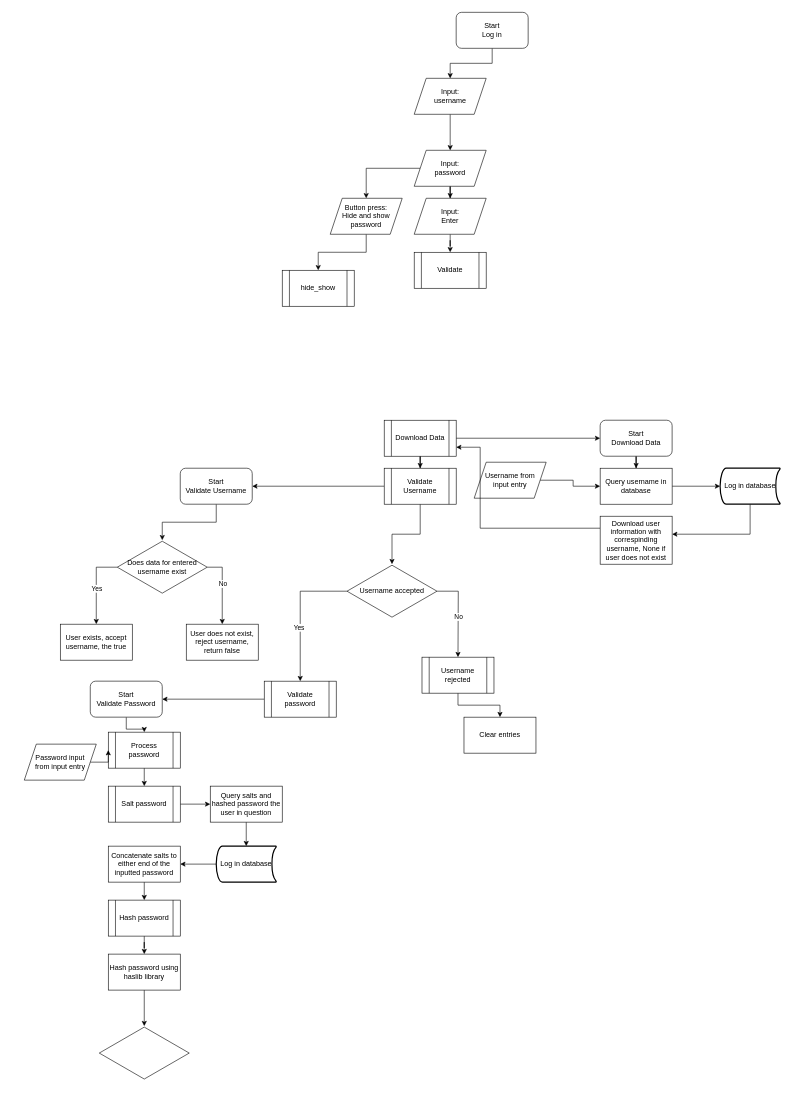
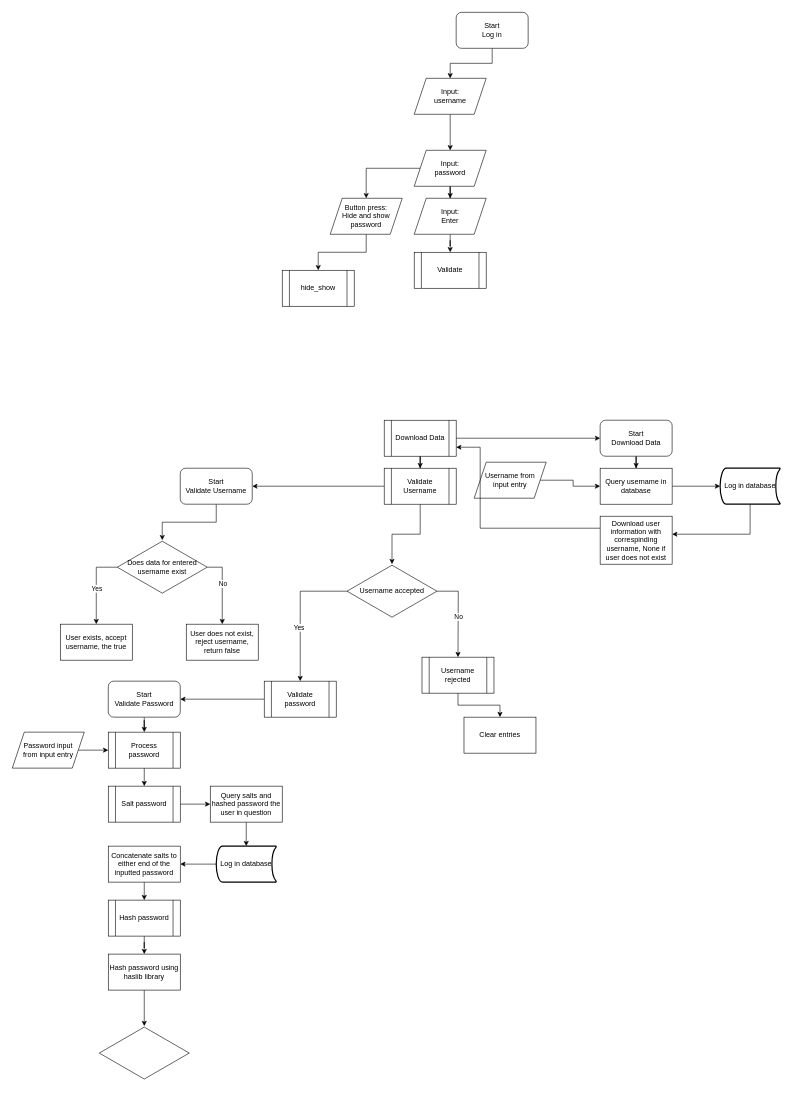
  <mxCell id="0" />
  <mxCell id="1" parent="0" />
  <mxCell id="2" style="edgeStyle=orthogonalEdgeStyle;rounded=0;orthogonalLoop=1;jettySize=auto;html=1;" edge="1" parent="1" source="3" target="5"><mxGeometry relative="1" as="geometry"><mxPoint x="820" y="180" as="targetPoint" /></mxGeometry></mxCell>
  <mxCell id="3" value="Start&lt;br&gt;Log in" style="rounded=1;whiteSpace=wrap;html=1;" vertex="1" parent="1"><mxGeometry x="760" y="20" width="120" height="60" as="geometry" /></mxCell>
  <mxCell id="4" style="edgeStyle=orthogonalEdgeStyle;rounded=0;orthogonalLoop=1;jettySize=auto;html=1;" edge="1" parent="1" source="5" target="8"><mxGeometry relative="1" as="geometry"><mxPoint x="750" y="250" as="targetPoint" /></mxGeometry></mxCell>
  <mxCell id="5" value="Input:&lt;br&gt;username" style="shape=parallelogram;perimeter=parallelogramPerimeter;whiteSpace=wrap;html=1;fixedSize=1;" vertex="1" parent="1"><mxGeometry x="690" y="130" width="120" height="60" as="geometry" /></mxCell>
  <mxCell id="6" style="edgeStyle=orthogonalEdgeStyle;rounded=0;orthogonalLoop=1;jettySize=auto;html=1;" edge="1" parent="1" source="8" target="10"><mxGeometry relative="1" as="geometry"><mxPoint x="610" y="360" as="targetPoint" /></mxGeometry></mxCell>
  <mxCell id="7" style="edgeStyle=orthogonalEdgeStyle;rounded=0;orthogonalLoop=1;jettySize=auto;html=1;" edge="1" parent="1" source="8" target="13"><mxGeometry relative="1" as="geometry"><mxPoint x="750" y="370" as="targetPoint" /></mxGeometry></mxCell>
  <mxCell id="8" value="Input:&lt;br&gt;password" style="shape=parallelogram;perimeter=parallelogramPerimeter;whiteSpace=wrap;html=1;fixedSize=1;" vertex="1" parent="1"><mxGeometry x="690" y="250" width="120" height="60" as="geometry" /></mxCell>
  <mxCell id="9" style="edgeStyle=orthogonalEdgeStyle;rounded=0;orthogonalLoop=1;jettySize=auto;html=1;" edge="1" parent="1" source="10" target="11"><mxGeometry relative="1" as="geometry"><mxPoint x="530" y="450" as="targetPoint" /></mxGeometry></mxCell>
  <mxCell id="10" value="Button press:&lt;br&gt;Hide and show password" style="shape=parallelogram;perimeter=parallelogramPerimeter;whiteSpace=wrap;html=1;fixedSize=1;" vertex="1" parent="1"><mxGeometry x="550" y="330" width="120" height="60" as="geometry" /></mxCell>
  <mxCell id="11" value="hide_show" style="shape=process;whiteSpace=wrap;html=1;backgroundOutline=1;" vertex="1" parent="1"><mxGeometry x="470" y="450" width="120" height="60" as="geometry" /></mxCell>
  <mxCell id="12" style="edgeStyle=orthogonalEdgeStyle;rounded=0;orthogonalLoop=1;jettySize=auto;html=1;" edge="1" parent="1" source="13" target="14"><mxGeometry relative="1" as="geometry"><mxPoint x="750" y="440" as="targetPoint" /></mxGeometry></mxCell>
  <mxCell id="13" value="Input:&lt;br&gt;Enter" style="shape=parallelogram;perimeter=parallelogramPerimeter;whiteSpace=wrap;html=1;fixedSize=1;" vertex="1" parent="1"><mxGeometry x="690" y="330" width="120" height="60" as="geometry" /></mxCell>
  <mxCell id="14" value="Validate" style="shape=process;whiteSpace=wrap;html=1;backgroundOutline=1;" vertex="1" parent="1"><mxGeometry x="690" y="420" width="120" height="60" as="geometry" /></mxCell>
  <mxCell id="15" style="edgeStyle=orthogonalEdgeStyle;rounded=0;orthogonalLoop=1;jettySize=auto;html=1;" edge="1" parent="1" source="17" target="20"><mxGeometry relative="1" as="geometry"><mxPoint x="700" y="800" as="targetPoint" /></mxGeometry></mxCell>
  <mxCell id="16" style="edgeStyle=orthogonalEdgeStyle;rounded=0;orthogonalLoop=1;jettySize=auto;html=1;entryX=0;entryY=0.5;entryDx=0;entryDy=0;" edge="1" parent="1" source="17" target="31"><mxGeometry relative="1" as="geometry" /></mxCell>
  <mxCell id="17" value="Download Data" style="shape=process;whiteSpace=wrap;html=1;backgroundOutline=1;" vertex="1" parent="1"><mxGeometry x="640" y="700" width="120" height="60" as="geometry" /></mxCell>
  <mxCell id="18" style="edgeStyle=orthogonalEdgeStyle;rounded=0;orthogonalLoop=1;jettySize=auto;html=1;" edge="1" parent="1" source="20" target="25"><mxGeometry relative="1" as="geometry"><mxPoint x="700" y="910" as="targetPoint" /></mxGeometry></mxCell>
  <mxCell id="19" style="edgeStyle=orthogonalEdgeStyle;rounded=0;orthogonalLoop=1;jettySize=auto;html=1;entryX=1;entryY=0.5;entryDx=0;entryDy=0;" edge="1" parent="1" source="20" target="42"><mxGeometry relative="1" as="geometry" /></mxCell>
  <mxCell id="20" value="Validate Username" style="shape=process;whiteSpace=wrap;html=1;backgroundOutline=1;" vertex="1" parent="1"><mxGeometry x="640" y="780" width="120" height="60" as="geometry" /></mxCell>
  <mxCell id="21" style="edgeStyle=orthogonalEdgeStyle;rounded=0;orthogonalLoop=1;jettySize=auto;html=1;" edge="1" parent="1" source="25" target="27"><mxGeometry relative="1" as="geometry"><mxPoint x="548" y="1065" as="targetPoint" /></mxGeometry></mxCell>
  <mxCell id="22" value="Yes" style="edgeLabel;html=1;align=center;verticalAlign=middle;resizable=0;points=[];" vertex="1" connectable="0" parent="21"><mxGeometry x="0.212" y="-3" relative="1" as="geometry"><mxPoint as="offset" /></mxGeometry></mxCell>
  <mxCell id="23" style="edgeStyle=orthogonalEdgeStyle;rounded=0;orthogonalLoop=1;jettySize=auto;html=1;" edge="1" parent="1" source="25"><mxGeometry relative="1" as="geometry"><mxPoint x="763" y="1095" as="targetPoint" /></mxGeometry></mxCell>
  <mxCell id="24" value="No" style="edgeLabel;html=1;align=center;verticalAlign=middle;resizable=0;points=[];" vertex="1" connectable="0" parent="23"><mxGeometry x="0.076" relative="1" as="geometry"><mxPoint as="offset" /></mxGeometry></mxCell>
  <mxCell id="25" value="Username accepted" style="html=1;whiteSpace=wrap;aspect=fixed;shape=isoRectangle;" vertex="1" parent="1"><mxGeometry x="578" y="940" width="150" height="90" as="geometry" /></mxCell>
  <mxCell id="26" style="edgeStyle=orthogonalEdgeStyle;rounded=0;orthogonalLoop=1;jettySize=auto;html=1;" edge="1" parent="1" source="27" target="51"><mxGeometry relative="1" as="geometry"><mxPoint x="240" y="1165" as="targetPoint" /></mxGeometry></mxCell>
  <mxCell id="27" value="Validate password" style="shape=process;whiteSpace=wrap;html=1;backgroundOutline=1;" vertex="1" parent="1"><mxGeometry y="1135" width="120" height="60" as="geometry" x="440" /></mxCell>
  <mxCell id="28" style="edgeStyle=orthogonalEdgeStyle;rounded=0;orthogonalLoop=1;jettySize=auto;html=1;" edge="1" parent="1" source="29" target="40"><mxGeometry relative="1" as="geometry"><mxPoint x="783" y="1205" as="targetPoint" /></mxGeometry></mxCell>
  <mxCell id="29" value="Username rejected" style="shape=process;whiteSpace=wrap;html=1;backgroundOutline=1;" vertex="1" parent="1"><mxGeometry x="703" y="1095" width="120" height="60" as="geometry" /></mxCell>
  <mxCell id="30" style="edgeStyle=orthogonalEdgeStyle;rounded=0;orthogonalLoop=1;jettySize=auto;html=1;entryX=0.5;entryY=0;entryDx=0;entryDy=0;" edge="1" parent="1" source="31" target="33"><mxGeometry relative="1" as="geometry" /></mxCell>
  <mxCell id="31" value="Start&lt;br&gt;Download Data" style="rounded=1;whiteSpace=wrap;html=1;" vertex="1" parent="1"><mxGeometry x="1000" y="700" width="120" height="60" as="geometry" /></mxCell>
  <mxCell id="32" style="edgeStyle=orthogonalEdgeStyle;rounded=0;orthogonalLoop=1;jettySize=auto;html=1;entryX=0;entryY=0.5;entryDx=0;entryDy=0;entryPerimeter=0;" edge="1" parent="1" source="33" target="35"><mxGeometry relative="1" as="geometry" /></mxCell>
  <mxCell id="33" value="Query username in database" style="rounded=0;whiteSpace=wrap;html=1;" vertex="1" parent="1"><mxGeometry x="1000" y="780" width="120" height="60" as="geometry" /></mxCell>
  <mxCell id="34" style="edgeStyle=orthogonalEdgeStyle;rounded=0;orthogonalLoop=1;jettySize=auto;html=1;" edge="1" parent="1" source="35" target="39"><mxGeometry relative="1" as="geometry"><mxPoint x="1060" y="890" as="targetPoint" /><Array as="points"><mxPoint x="1250" y="890" /></Array></mxGeometry></mxCell>
  <mxCell id="35" value="Log in database" style="strokeWidth=2;html=1;shape=mxgraph.flowchart.stored_data;whiteSpace=wrap;" vertex="1" parent="1"><mxGeometry x="1200" y="780" width="100" height="60" as="geometry" /></mxCell>
  <mxCell id="36" style="edgeStyle=orthogonalEdgeStyle;rounded=0;orthogonalLoop=1;jettySize=auto;html=1;entryX=0;entryY=0.5;entryDx=0;entryDy=0;" edge="1" parent="1" source="37" target="33"><mxGeometry relative="1" as="geometry" /></mxCell>
  <mxCell id="37" value="Username from&lt;br&gt;input entry" style="shape=parallelogram;perimeter=parallelogramPerimeter;whiteSpace=wrap;html=1;fixedSize=1;" vertex="1" parent="1"><mxGeometry x="790" y="770" width="120" height="60" as="geometry" /></mxCell>
  <mxCell id="38" style="edgeStyle=orthogonalEdgeStyle;rounded=0;orthogonalLoop=1;jettySize=auto;html=1;entryX=1;entryY=0.75;entryDx=0;entryDy=0;" edge="1" parent="1" source="39" target="17"><mxGeometry relative="1" as="geometry"><Array as="points"><mxPoint x="800" y="880" /><mxPoint x="800" y="745" /></Array></mxGeometry></mxCell>
  <mxCell id="39" value="Download user information with correspinding username, None if user does not exist" style="rounded=0;whiteSpace=wrap;html=1;" vertex="1" parent="1"><mxGeometry x="1000" y="860" width="120" height="80" as="geometry" /></mxCell>
  <mxCell id="40" value="Clear entries" style="rounded=0;whiteSpace=wrap;html=1;" vertex="1" parent="1"><mxGeometry x="773" y="1195" width="120" height="60" as="geometry" /></mxCell>
  <mxCell id="41" style="edgeStyle=orthogonalEdgeStyle;rounded=0;orthogonalLoop=1;jettySize=auto;html=1;" edge="1" parent="1" source="42" target="47"><mxGeometry relative="1" as="geometry"><mxPoint x="360" y="880" as="targetPoint" /></mxGeometry></mxCell>
  <mxCell id="42" value="Start&lt;br&gt;Validate Username" style="rounded=1;whiteSpace=wrap;html=1;" vertex="1" parent="1"><mxGeometry x="300" y="780" width="120" height="60" as="geometry" /></mxCell>
  <mxCell id="43" style="edgeStyle=orthogonalEdgeStyle;rounded=0;orthogonalLoop=1;jettySize=auto;html=1;" edge="1" parent="1" source="47" target="48"><mxGeometry relative="1" as="geometry"><mxPoint x="160" y="1020" as="targetPoint" /><Array as="points"><mxPoint x="160" y="945" /></Array></mxGeometry></mxCell>
  <mxCell id="44" value="Yes" style="edgeLabel;html=1;align=center;verticalAlign=middle;resizable=0;points=[];" vertex="1" connectable="0" parent="43"><mxGeometry x="-0.291" y="-1" relative="1" as="geometry"><mxPoint x="1" y="24" as="offset" /></mxGeometry></mxCell>
  <mxCell id="45" style="edgeStyle=orthogonalEdgeStyle;rounded=0;orthogonalLoop=1;jettySize=auto;html=1;" edge="1" parent="1" source="47" target="49"><mxGeometry relative="1" as="geometry"><mxPoint x="370" y="1040" as="targetPoint" /><Array as="points"><mxPoint x="370" y="945" /></Array></mxGeometry></mxCell>
  <mxCell id="46" value="No" style="edgeLabel;html=1;align=center;verticalAlign=middle;resizable=0;points=[];" vertex="1" connectable="0" parent="45"><mxGeometry x="-0.131" relative="1" as="geometry"><mxPoint as="offset" /></mxGeometry></mxCell>
  <mxCell id="47" value="Does data for entered username exist" style="html=1;whiteSpace=wrap;aspect=fixed;shape=isoRectangle;" vertex="1" parent="1"><mxGeometry x="195" y="900" width="150" height="90" as="geometry" /></mxCell>
  <mxCell id="48" value="User exists, accept username, the true" style="rounded=0;whiteSpace=wrap;html=1;" vertex="1" parent="1"><mxGeometry x="100" y="1040" width="120" height="60" as="geometry" /></mxCell>
  <mxCell id="49" value="User does not exist, reject username, return false" style="rounded=0;whiteSpace=wrap;html=1;" vertex="1" parent="1"><mxGeometry x="310" y="1040" width="120" height="60" as="geometry" /></mxCell>
  <mxCell id="50" style="edgeStyle=orthogonalEdgeStyle;rounded=0;orthogonalLoop=1;jettySize=auto;html=1;" edge="1" parent="1" source="51" target="53"><mxGeometry relative="1" as="geometry"><mxPoint x="240" y="1250" as="targetPoint" /></mxGeometry></mxCell>
- <mxCell id="51" value="Start&lt;br&gt;Validate Password" style="rounded=1;whiteSpace=wrap;html=1;" vertex="1" parent="1"><mxGeometry x="150" y="1135" width="120" height="60" as="geometry" /></mxCell>
+ <mxCell id="51" value="Start&lt;br&gt;Validate Password" style="rounded=1;whiteSpace=wrap;html=1;" vertex="1" parent="1"><mxGeometry x="180" y="1135" width="120" height="60" as="geometry" /></mxCell>
  <mxCell id="52" style="edgeStyle=orthogonalEdgeStyle;rounded=0;orthogonalLoop=1;jettySize=auto;html=1;" edge="1" parent="1" source="53"><mxGeometry relative="1" as="geometry"><mxPoint x="240" y="1310" as="targetPoint" /></mxGeometry></mxCell>
  <mxCell id="53" value="Process password" style="shape=process;whiteSpace=wrap;html=1;backgroundOutline=1;" vertex="1" parent="1"><mxGeometry x="180" y="1220" width="120" height="60" as="geometry" /></mxCell>
  <mxCell id="54" style="edgeStyle=orthogonalEdgeStyle;rounded=0;orthogonalLoop=1;jettySize=auto;html=1;entryX=0;entryY=0.5;entryDx=0;entryDy=0;" edge="1" parent="1" source="55" target="53"><mxGeometry relative="1" as="geometry" /></mxCell>
- <mxCell id="55" value="Password input&lt;br&gt;from input entry" style="shape=parallelogram;perimeter=parallelogramPerimeter;whiteSpace=wrap;html=1;fixedSize=1;" vertex="1" parent="1"><mxGeometry x="40" y="1240" width="120" height="60" as="geometry" /></mxCell>
+ <mxCell id="55" value="Password input&lt;br&gt;from input entry" style="shape=parallelogram;perimeter=parallelogramPerimeter;whiteSpace=wrap;html=1;fixedSize=1;" vertex="1" parent="1"><mxGeometry x="20" y="1220" width="120" height="60" as="geometry" /></mxCell>
  <mxCell id="56" style="edgeStyle=orthogonalEdgeStyle;rounded=0;orthogonalLoop=1;jettySize=auto;html=1;" edge="1" parent="1" source="57" target="61"><mxGeometry relative="1" as="geometry"><mxPoint x="330" y="1340" as="targetPoint" /></mxGeometry></mxCell>
  <mxCell id="57" value="Salt password" style="shape=process;whiteSpace=wrap;html=1;backgroundOutline=1;" vertex="1" parent="1"><mxGeometry x="180" y="1310" width="120" height="60" as="geometry" /></mxCell>
  <mxCell id="58" style="edgeStyle=orthogonalEdgeStyle;rounded=0;orthogonalLoop=1;jettySize=auto;html=1;" edge="1" parent="1" source="59" target="63"><mxGeometry relative="1" as="geometry"><mxPoint x="310" y="1420" as="targetPoint" /></mxGeometry></mxCell>
  <mxCell id="59" value="Log in database" style="strokeWidth=2;html=1;shape=mxgraph.flowchart.stored_data;whiteSpace=wrap;" vertex="1" parent="1"><mxGeometry x="360" y="1410" width="100" height="60" as="geometry" /></mxCell>
  <mxCell id="60" style="edgeStyle=orthogonalEdgeStyle;rounded=0;orthogonalLoop=1;jettySize=auto;html=1;entryX=0.5;entryY=0;entryDx=0;entryDy=0;entryPerimeter=0;" edge="1" parent="1" source="61" target="59"><mxGeometry relative="1" as="geometry" /></mxCell>
  <mxCell id="61" value="Query salts and hashed password the user in question" style="rounded=0;whiteSpace=wrap;html=1;" vertex="1" parent="1"><mxGeometry x="350" y="1310" width="120" height="60" as="geometry" /></mxCell>
  <mxCell id="62" style="edgeStyle=orthogonalEdgeStyle;rounded=0;orthogonalLoop=1;jettySize=auto;html=1;" edge="1" parent="1" source="63"><mxGeometry relative="1" as="geometry"><mxPoint x="240" y="1500" as="targetPoint" /></mxGeometry></mxCell>
  <mxCell id="63" value="Concatenate salts to either end of the inputted password" style="rounded=0;whiteSpace=wrap;html=1;" vertex="1" parent="1"><mxGeometry x="180" y="1410" width="120" height="60" as="geometry" /></mxCell>
  <mxCell id="64" style="edgeStyle=orthogonalEdgeStyle;rounded=0;orthogonalLoop=1;jettySize=auto;html=1;" edge="1" parent="1" source="65" target="67"><mxGeometry relative="1" as="geometry"><mxPoint x="240" y="1600" as="targetPoint" /></mxGeometry></mxCell>
  <mxCell id="65" value="Hash password" style="shape=process;whiteSpace=wrap;html=1;backgroundOutline=1;" vertex="1" parent="1"><mxGeometry x="180" y="1500" width="120" height="60" as="geometry" /></mxCell>
  <mxCell id="66" style="edgeStyle=orthogonalEdgeStyle;rounded=0;orthogonalLoop=1;jettySize=auto;html=1;" edge="1" parent="1" source="67" target="68"><mxGeometry relative="1" as="geometry"><mxPoint x="240" y="1690" as="targetPoint" /></mxGeometry></mxCell>
  <mxCell id="67" value="Hash password using haslib library" style="rounded=0;whiteSpace=wrap;html=1;" vertex="1" parent="1"><mxGeometry x="180" y="1590" width="120" height="60" as="geometry" /></mxCell>
  <mxCell id="68" value="" style="html=1;whiteSpace=wrap;aspect=fixed;shape=isoRectangle;" vertex="1" parent="1"><mxGeometry x="165" y="1710" width="150" height="90" as="geometry" /></mxCell>
